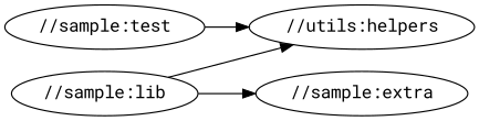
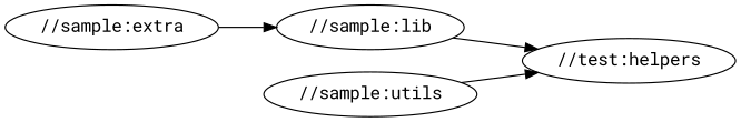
  digraph {
    fontname="Roboto Mono"
    rankdir=LR
    node [fontname="Roboto Mono"]
    edge [fontname="Roboto Mono"]
-   n1 [label="//utils:helpers"]
+   n1 [label="//test:helpers"]
    n2 [label="//sample:lib"]
    n3 [label="//sample:extra"]
-   n4 [label="//sample:test"]
+   n4 [label="//sample:utils"]
    n2 -> n1
-   n2 -> n3
+   n3 -> n2
    n4 -> n1
  }
